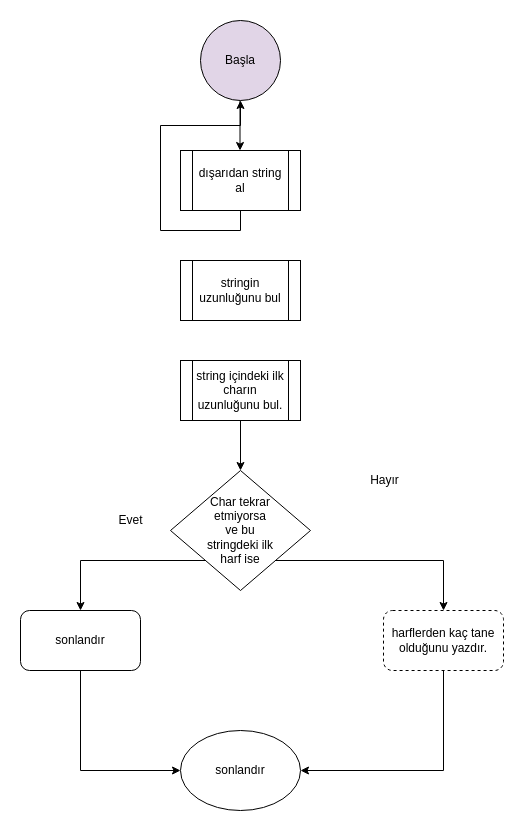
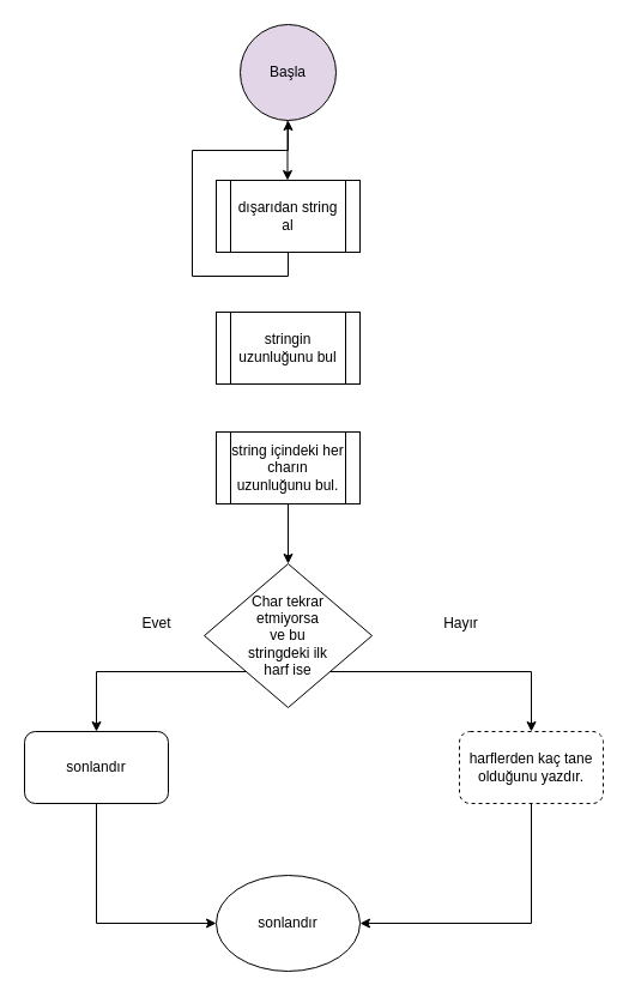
  <mxCell id="0" />
  <mxCell id="1" parent="0" />
  <mxCell id="2" value="Başla" style="ellipse;whiteSpace=wrap;html=1;aspect=fixed;fillColor=#e1d5e7;" vertex="1" parent="1"><mxGeometry x="200" y="20" width="80" height="80" as="geometry" /></mxCell>
  <mxCell id="3" value="" style="endArrow=classic;html=1;" edge="1" parent="1"><mxGeometry width="50" height="50" relative="1" as="geometry"><mxPoint x="239.5" y="100" as="sourcePoint" /><mxPoint x="239.5" y="150" as="targetPoint" /></mxGeometry></mxCell>
  <mxCell id="4" style="edgeStyle=orthogonalEdgeStyle;rounded=0;orthogonalLoop=1;jettySize=auto;html=1;exitX=0.5;exitY=1;exitDx=0;exitDy=0;" edge="1" parent="1" source="5" target="2"><mxGeometry relative="1" as="geometry" /></mxCell>
  <mxCell id="5" value="dışarıdan string al" style="shape=process;whiteSpace=wrap;html=1;backgroundOutline=1;" vertex="1" parent="1"><mxGeometry x="180" y="150" width="120" height="60" as="geometry" /></mxCell>
  <mxCell id="6" value="stringin uzunluğunu bul" style="shape=process;whiteSpace=wrap;html=1;backgroundOutline=1;" vertex="1" parent="1"><mxGeometry x="180" y="260" width="120" height="60" as="geometry" /></mxCell>
  <mxCell id="7" style="edgeStyle=orthogonalEdgeStyle;rounded=0;orthogonalLoop=1;jettySize=auto;html=1;exitX=0.5;exitY=1;exitDx=0;exitDy=0;" edge="1" parent="1" source="8" target="11"><mxGeometry relative="1" as="geometry" /></mxCell>
- <mxCell id="8" value="string içindeki ilk charın uzunluğunu bul." style="shape=process;whiteSpace=wrap;html=1;backgroundOutline=1;" vertex="1" parent="1"><mxGeometry x="180" y="360" width="120" height="60" as="geometry" /></mxCell>
+ <mxCell id="8" value="string içindeki her charın uzunluğunu bul." style="shape=process;whiteSpace=wrap;html=1;backgroundOutline=1;" vertex="1" parent="1"><mxGeometry x="180" y="360" width="120" height="60" as="geometry" /></mxCell>
  <mxCell id="9" style="edgeStyle=orthogonalEdgeStyle;rounded=0;orthogonalLoop=1;jettySize=auto;html=1;exitX=1;exitY=1;exitDx=0;exitDy=0;entryX=0.5;entryY=0;entryDx=0;entryDy=0;" edge="1" parent="1" source="11" target="15"><mxGeometry relative="1" as="geometry" /></mxCell>
  <mxCell id="10" style="edgeStyle=orthogonalEdgeStyle;rounded=0;orthogonalLoop=1;jettySize=auto;html=1;exitX=0;exitY=1;exitDx=0;exitDy=0;" edge="1" parent="1" source="11" target="13"><mxGeometry relative="1" as="geometry" /></mxCell>
  <mxCell id="11" value="Char tekrar &lt;br&gt;etmiyorsa&lt;br&gt;ve bu &lt;br&gt;stringdeki ilk &lt;br&gt;harf ise" style="rhombus;whiteSpace=wrap;html=1;" vertex="1" parent="1"><mxGeometry x="170" y="470" width="140" height="120" as="geometry" /></mxCell>
  <mxCell id="12" style="edgeStyle=orthogonalEdgeStyle;rounded=0;orthogonalLoop=1;jettySize=auto;html=1;exitX=0.5;exitY=1;exitDx=0;exitDy=0;entryX=0;entryY=0.5;entryDx=0;entryDy=0;" edge="1" parent="1" source="13" target="18"><mxGeometry relative="1" as="geometry" /></mxCell>
  <mxCell id="13" value="sonlandır" style="rounded=1;whiteSpace=wrap;html=1;" vertex="1" parent="1"><mxGeometry x="20" y="610" width="120" height="60" as="geometry" /></mxCell>
  <mxCell id="14" style="edgeStyle=orthogonalEdgeStyle;rounded=0;orthogonalLoop=1;jettySize=auto;html=1;exitX=0.5;exitY=1;exitDx=0;exitDy=0;entryX=1;entryY=0.5;entryDx=0;entryDy=0;" edge="1" parent="1" source="15" target="18"><mxGeometry relative="1" as="geometry" /></mxCell>
  <mxCell id="15" value="harflerden kaç tane olduğunu yazdır." style="rounded=1;whiteSpace=wrap;html=1;dashed=1;" vertex="1" parent="1"><mxGeometry x="383" y="610" width="120" height="60" as="geometry" /></mxCell>
  <mxCell id="16" value="Evet" style="text;html=1;align=center;verticalAlign=middle;resizable=0;points=[];autosize=1;" vertex="1" parent="1"><mxGeometry x="110" y="510" width="40" height="20" as="geometry" /></mxCell>
- <mxCell id="17" value="Hayır" style="text;html=1;align=center;verticalAlign=middle;resizable=0;points=[];autosize=1;" vertex="1" parent="1"><mxGeometry x="364" y="470" width="40" height="20" as="geometry" /></mxCell>
+ <mxCell id="17" value="Hayır" style="text;html=1;align=center;verticalAlign=middle;resizable=0;points=[];autosize=1;" vertex="1" parent="1"><mxGeometry x="364" y="510" width="40" height="20" as="geometry" /></mxCell>
  <mxCell id="18" value="sonlandır" style="ellipse;whiteSpace=wrap;html=1;" vertex="1" parent="1"><mxGeometry x="180" y="730" width="120" height="80" as="geometry" /></mxCell>
